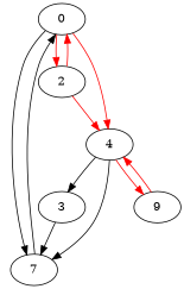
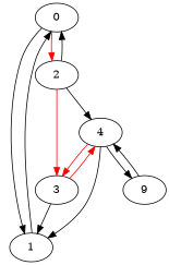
  digraph {
    n1 [label=0]
-   n2 [label=7]
+   n2 [label=1]
    n3 [label=2]
    n4 [label=3]
    n5 [label=4]
    n6 [label=9]
    n1 -> n2
    n1 -> n3 [color=red]
    n2 -> n1
-   n3 -> n1 [color=red]
-   n3 -> n5 [color=red]
+   n3 -> n1
+   n3 -> n4 [color=red]
+   n3 -> n5
    n4 -> n2
-   n1 -> n5 [color=red]
+   n4 -> n5 [color=red]
    n5 -> n2
-   n5 -> n4
-   n5 -> n6 [color=red]
-   n6 -> n5 [color=red]
+   n5 -> n4 [color=red]
+   n5 -> n6 [color=black]
+   n6 -> n5
  }
